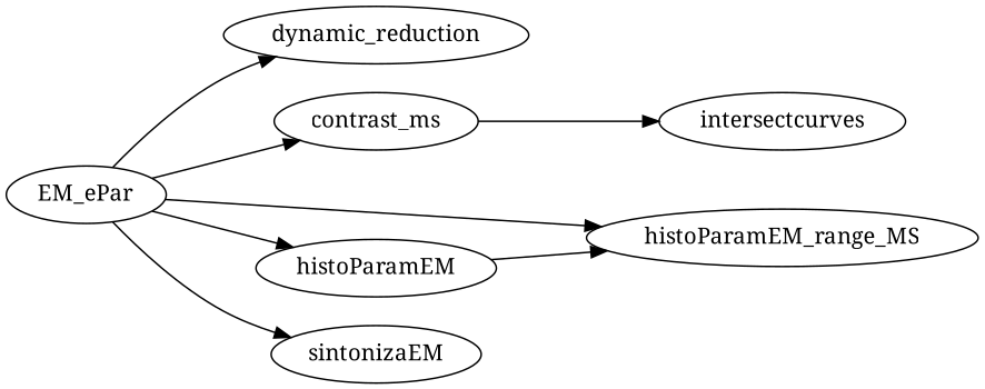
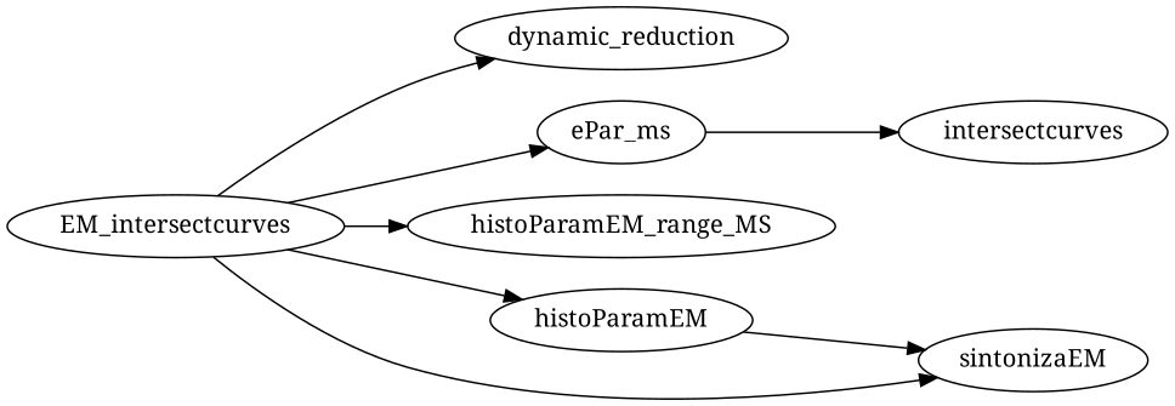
  digraph {
    fontname="Noto Serif"
    rankdir=LR
    node [fontname="Noto Serif"]
    edge [fontname="Noto Serif"]
    n1 [label=dynamic_reduction]
-   EM_ePar
-   contrast_ms
+   EM_ePar [label=EM_intersectcurves]
+   contrast_ms [label=ePar_ms]
    n4 [label=histoParamEM_range_MS]
    histoParamEM
    sintonizaEM
    intersectcurves
    EM_ePar -> n1
    EM_ePar -> contrast_ms
    EM_ePar -> n4
    EM_ePar -> histoParamEM
    EM_ePar -> sintonizaEM
    contrast_ms -> intersectcurves
-   histoParamEM -> n4
+   histoParamEM -> sintonizaEM
  }
